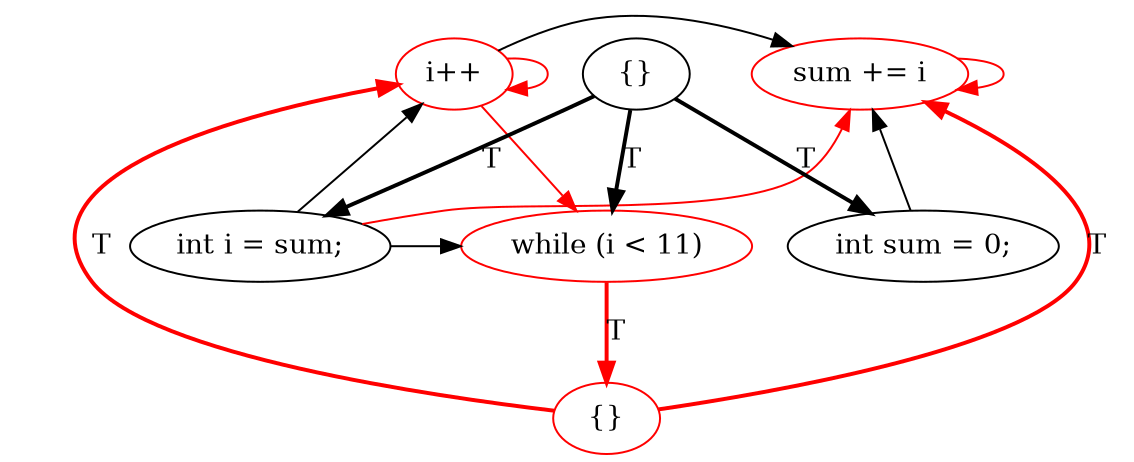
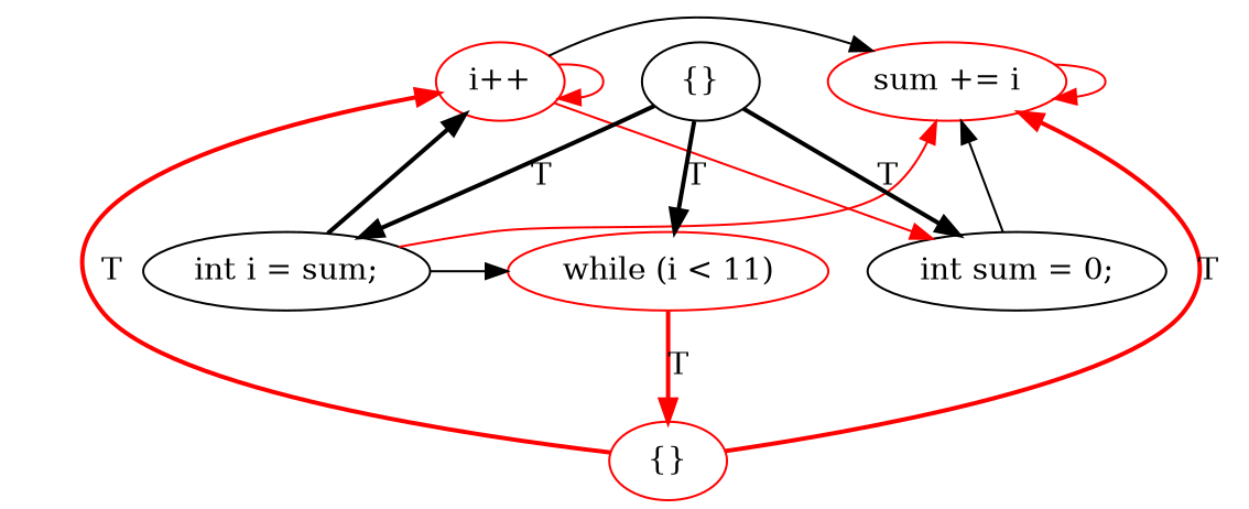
  digraph {
    rankdir=TD
    node [color=red]
    edge [color=red]
    n1 [label="sum += i"]
    n2 [label="i++"]
    n3 [label="{}"]
    n4 [label="int sum = 0;" color=""]
    n5 [label="int i = sum;" color=""]
    n6 [label="while (i < 11)"]
    n7 [label="{}" color=""]
    subgraph sub_1 {
      rank=same
      n1
      n2
    }
    subgraph sub_2 {
      rank=same
      n3
    }
    subgraph sub_3 {
      rank=same
      n4
      n5
      n6
    }
    n1 -> n1
    n2 -> n1 [color=black]
    n2 -> n2
-   n2 -> n6
+   n2 -> n4
    n3 -> n1 [label=T style=bold]
    n3 -> n2 [label=T style=bold]
    n4 -> n1 [color=""]
    n5 -> n1
-   n5 -> n2 [color=""]
+   n5 -> n2 [style=bold color=""]
    n5 -> n6 [color=""]
    n6 -> n3 [label=T style=bold]
    n7 -> n4 [label=T style=bold color=""]
    n7 -> n5 [label=T style=bold color=""]
    n7 -> n6 [label=T style=bold color=""]
  }
